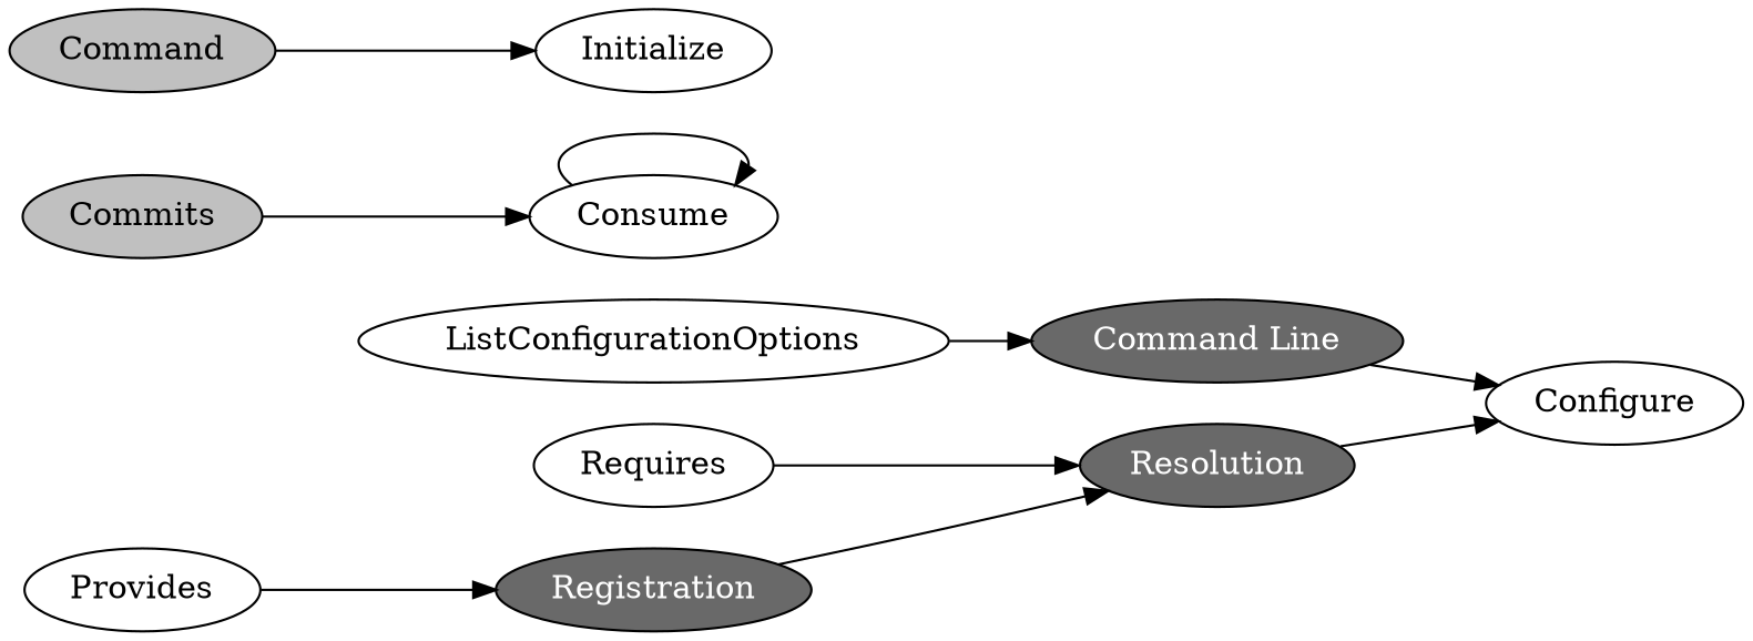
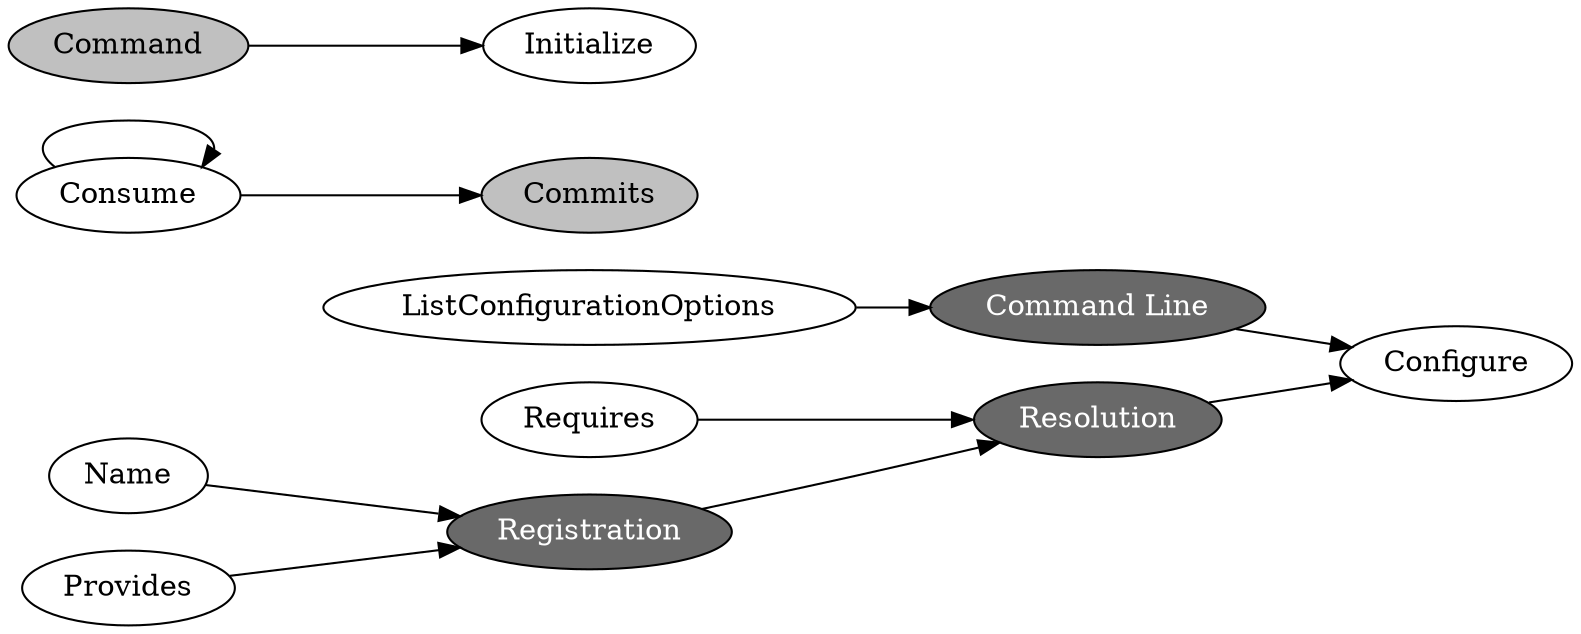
  digraph {
    rankdir=LR
    Registration [fillcolor=dimgray fontcolor=white style=filled]
    Resolution [fillcolor=dimgray fontcolor=white style=filled]
+   Name
    Configure
    Provides
    Requires
    "Command Line" [fillcolor=dimgray fontcolor=white style=filled]
    ListConfigurationOptions
    Consume
    n10 [fillcolor=gray label=Command style=filled]
    Initialize
    Commits [fillcolor=gray style=filled]
    Registration -> Resolution
    Resolution -> Configure
+   Name -> Registration
    Provides -> Registration
    Requires -> Resolution
    "Command Line" -> Configure
    ListConfigurationOptions -> "Command Line"
    Consume -> Consume
    n10 -> Initialize
-   Commits -> Consume
+   Consume -> Commits
  }
